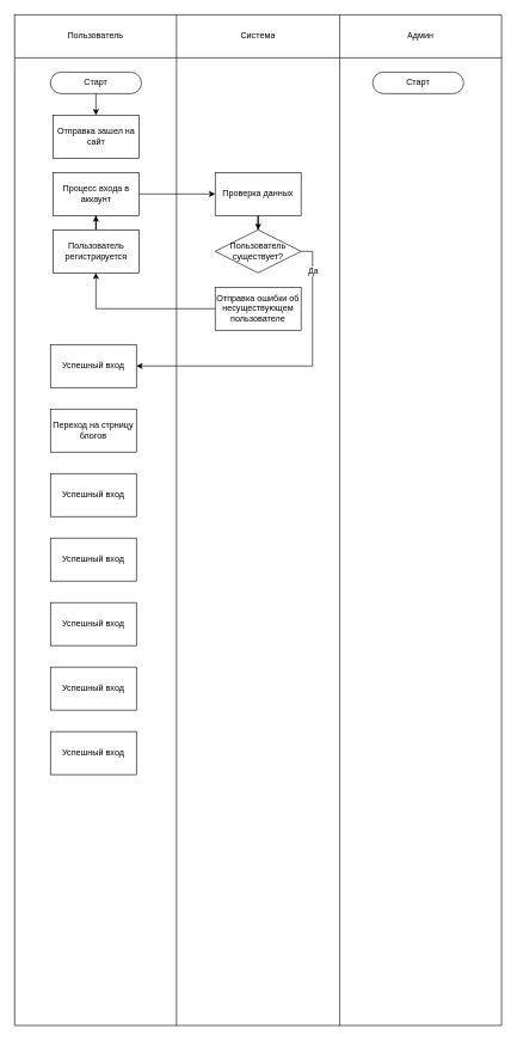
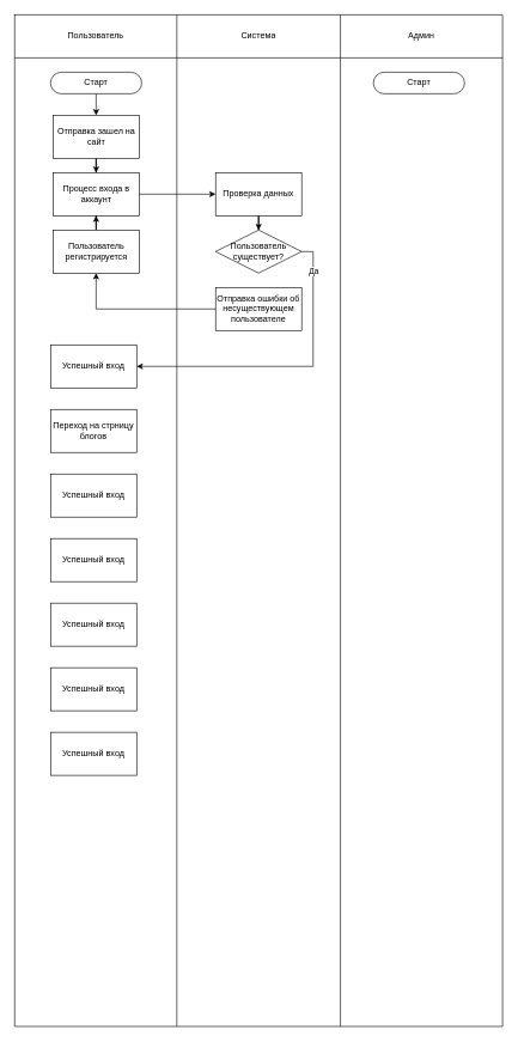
  <mxCell id="0" />
  <mxCell id="1" parent="0" />
  <mxCell id="2" value="" style="shape=table;startSize=0;container=1;collapsible=0;childLayout=tableLayout;" vertex="1" parent="1"><mxGeometry x="20" y="20" width="680" height="1410" as="geometry" /></mxCell>
  <mxCell id="3" value="" style="shape=tableRow;horizontal=0;startSize=0;swimlaneHead=0;swimlaneBody=0;strokeColor=inherit;top=0;left=0;bottom=0;right=0;collapsible=0;dropTarget=0;fillColor=none;points=[[0,0.5],[1,0.5]];portConstraint=eastwest;" vertex="1" parent="2"><mxGeometry width="680" height="60" as="geometry" /></mxCell>
  <mxCell id="4" value="Пользователь" style="shape=partialRectangle;html=1;whiteSpace=wrap;connectable=0;strokeColor=inherit;overflow=hidden;fillColor=none;top=0;left=0;bottom=0;right=0;pointerEvents=1;" vertex="1" parent="3"><mxGeometry width="226" height="60" as="geometry"><mxRectangle width="226" height="60" as="alternateBounds" /></mxGeometry></mxCell>
  <mxCell id="5" value="Система" style="shape=partialRectangle;html=1;whiteSpace=wrap;connectable=0;strokeColor=inherit;overflow=hidden;fillColor=none;top=0;left=0;bottom=0;right=0;pointerEvents=1;" vertex="1" parent="3"><mxGeometry x="226" width="228" height="60" as="geometry"><mxRectangle width="228" height="60" as="alternateBounds" /></mxGeometry></mxCell>
  <mxCell id="6" value="Админ" style="shape=partialRectangle;html=1;whiteSpace=wrap;connectable=0;strokeColor=inherit;overflow=hidden;fillColor=none;top=0;left=0;bottom=0;right=0;pointerEvents=1;" vertex="1" parent="3"><mxGeometry x="454" width="226" height="60" as="geometry"><mxRectangle width="226" height="60" as="alternateBounds" /></mxGeometry></mxCell>
  <mxCell id="7" value="" style="shape=tableRow;horizontal=0;startSize=0;swimlaneHead=0;swimlaneBody=0;strokeColor=inherit;top=0;left=0;bottom=0;right=0;collapsible=0;dropTarget=0;fillColor=none;points=[[0,0.5],[1,0.5]];portConstraint=eastwest;" vertex="1" parent="2"><mxGeometry y="60" width="680" height="1350" as="geometry" /></mxCell>
  <mxCell id="8" value="" style="shape=partialRectangle;html=1;whiteSpace=wrap;connectable=0;strokeColor=inherit;overflow=hidden;fillColor=none;top=0;left=0;bottom=0;right=0;pointerEvents=1;" vertex="1" parent="7"><mxGeometry width="226" height="1350" as="geometry"><mxRectangle width="226" height="1350" as="alternateBounds" /></mxGeometry></mxCell>
  <mxCell id="9" value="" style="shape=partialRectangle;html=1;whiteSpace=wrap;connectable=0;strokeColor=inherit;overflow=hidden;fillColor=none;top=0;left=0;bottom=0;right=0;pointerEvents=1;" vertex="1" parent="7"><mxGeometry x="226" width="228" height="1350" as="geometry"><mxRectangle width="228" height="1350" as="alternateBounds" /></mxGeometry></mxCell>
  <mxCell id="10" value="" style="shape=partialRectangle;html=1;whiteSpace=wrap;connectable=0;strokeColor=inherit;overflow=hidden;fillColor=none;top=0;left=0;bottom=0;right=0;pointerEvents=1;" vertex="1" parent="7"><mxGeometry x="454" width="226" height="1350" as="geometry"><mxRectangle width="226" height="1350" as="alternateBounds" /></mxGeometry></mxCell>
  <mxCell id="11" style="edgeStyle=orthogonalEdgeStyle;rounded=0;orthogonalLoop=1;jettySize=auto;html=1;entryX=0.5;entryY=0;entryDx=0;entryDy=0;exitX=0.5;exitY=1;exitDx=0;exitDy=0;" edge="1" parent="1" source="12" target="15"><mxGeometry relative="1" as="geometry"><mxPoint x="140" y="140" as="sourcePoint" /></mxGeometry></mxCell>
  <mxCell id="12" value="Старт" style="rounded=1;whiteSpace=wrap;html=1;arcSize=50;" vertex="1" parent="1"><mxGeometry x="70" y="100" width="127" height="30" as="geometry" /></mxCell>
  <mxCell id="13" value="Старт" style="rounded=1;whiteSpace=wrap;html=1;arcSize=50;" vertex="1" parent="1"><mxGeometry x="520" y="100" width="127" height="30" as="geometry" /></mxCell>
+ <mxCell id="14" style="edgeStyle=orthogonalEdgeStyle;rounded=0;orthogonalLoop=1;jettySize=auto;html=1;entryX=0.5;entryY=0;entryDx=0;entryDy=0;" edge="1" parent="1" source="15" target="17"><mxGeometry relative="1" as="geometry" /></mxCell>
  <mxCell id="15" value="Отправка зашел на сайт" style="rounded=0;whiteSpace=wrap;html=1;" vertex="1" parent="1"><mxGeometry x="73.5" y="160" width="120" height="60" as="geometry" /></mxCell>
  <mxCell id="16" style="edgeStyle=orthogonalEdgeStyle;rounded=0;orthogonalLoop=1;jettySize=auto;html=1;entryX=0;entryY=0.5;entryDx=0;entryDy=0;" edge="1" parent="1" source="17" target="19"><mxGeometry relative="1" as="geometry" /></mxCell>
  <mxCell id="17" value="Процесс входа в аккаунт" style="rounded=0;whiteSpace=wrap;html=1;" vertex="1" parent="1"><mxGeometry x="73.5" y="240" width="120" height="60" as="geometry" /></mxCell>
  <mxCell id="18" style="edgeStyle=orthogonalEdgeStyle;rounded=0;orthogonalLoop=1;jettySize=auto;html=1;" edge="1" parent="1" source="19" target="22"><mxGeometry relative="1" as="geometry" /></mxCell>
  <mxCell id="19" value="Проверка данных" style="rounded=0;whiteSpace=wrap;html=1;" vertex="1" parent="1"><mxGeometry x="300" y="240" width="120" height="60" as="geometry" /></mxCell>
  <mxCell id="20" style="edgeStyle=orthogonalEdgeStyle;rounded=0;orthogonalLoop=1;jettySize=auto;html=1;entryX=1;entryY=0.5;entryDx=0;entryDy=0;" edge="1" parent="1" source="22" target="27"><mxGeometry relative="1" as="geometry"><Array as="points"><mxPoint x="436" y="350" /><mxPoint x="436" y="510" /></Array></mxGeometry></mxCell>
  <mxCell id="21" value="Да" style="edgeLabel;html=1;align=center;verticalAlign=middle;resizable=0;points=[];" vertex="1" connectable="0" parent="20"><mxGeometry x="-0.797" relative="1" as="geometry"><mxPoint as="offset" /></mxGeometry></mxCell>
  <mxCell id="22" value="Пользователь существует?" style="rhombus;whiteSpace=wrap;html=1;" vertex="1" parent="1"><mxGeometry x="300" y="320" width="120" height="60" as="geometry" /></mxCell>
  <mxCell id="23" style="edgeStyle=orthogonalEdgeStyle;rounded=0;orthogonalLoop=1;jettySize=auto;html=1;" edge="1" parent="1" source="24" target="26"><mxGeometry relative="1" as="geometry" /></mxCell>
  <mxCell id="24" value="Отправка ошибки об несуществующем пользователе" style="rounded=0;whiteSpace=wrap;html=1;" vertex="1" parent="1"><mxGeometry x="300" y="400" width="120" height="60" as="geometry" /></mxCell>
  <mxCell id="25" style="edgeStyle=orthogonalEdgeStyle;rounded=0;orthogonalLoop=1;jettySize=auto;html=1;entryX=0.5;entryY=1;entryDx=0;entryDy=0;" edge="1" parent="1" source="26" target="17"><mxGeometry relative="1" as="geometry" /></mxCell>
  <mxCell id="26" value="Пользователь регистрируется" style="rounded=0;whiteSpace=wrap;html=1;" vertex="1" parent="1"><mxGeometry x="73.5" y="320" width="120" height="60" as="geometry" /></mxCell>
  <mxCell id="27" value="Успешный вход" style="rounded=0;whiteSpace=wrap;html=1;" vertex="1" parent="1"><mxGeometry x="70" y="480" width="120" height="60" as="geometry" /></mxCell>
  <mxCell id="28" value="Переход на стрницу блогов" style="rounded=0;whiteSpace=wrap;html=1;" vertex="1" parent="1"><mxGeometry x="70" y="570" width="120" height="60" as="geometry" /></mxCell>
  <mxCell id="29" value="Успешный вход" style="rounded=0;whiteSpace=wrap;html=1;" vertex="1" parent="1"><mxGeometry x="70" y="660" width="120" height="60" as="geometry" /></mxCell>
  <mxCell id="30" value="Успешный вход" style="rounded=0;whiteSpace=wrap;html=1;" vertex="1" parent="1"><mxGeometry x="70" y="750" width="120" height="60" as="geometry" /></mxCell>
  <mxCell id="31" value="Успешный вход" style="rounded=0;whiteSpace=wrap;html=1;" vertex="1" parent="1"><mxGeometry x="70" y="840" width="120" height="60" as="geometry" /></mxCell>
  <mxCell id="32" value="Успешный вход" style="rounded=0;whiteSpace=wrap;html=1;" vertex="1" parent="1"><mxGeometry x="70" y="930" width="120" height="60" as="geometry" /></mxCell>
  <mxCell id="33" value="Успешный вход" style="rounded=0;whiteSpace=wrap;html=1;" vertex="1" parent="1"><mxGeometry x="70" y="1020" width="120" height="60" as="geometry" /></mxCell>
